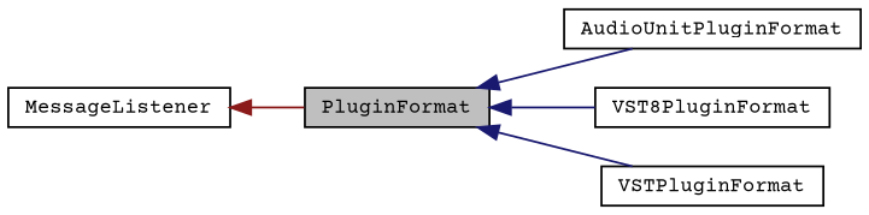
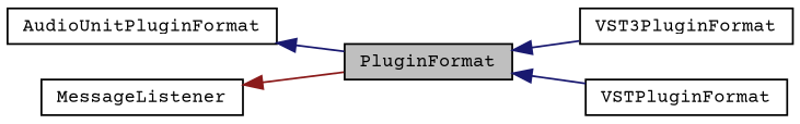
  digraph {
    fontname="Courier Prime"
    rankdir=LR
    node [color=black fontname="Courier Prime" fontsize=10 shape=record]
    edge [color=midnightblue dir=back fontname="Courier Prime" fontsize=10 labelfontname=Helvetica labelfontsize=10 style=solid]
    n1 [fillcolor=grey75 fontcolor=black height=0.2 label=PluginFormat style=filled width=0.4]
    n2 [height=0.2 label=AudioUnitPluginFormat width=0.4]
-   n3 [height=0.2 label=VST8PluginFormat width=0.4]
+   n3 [height=0.2 label=VST3PluginFormat width=0.4]
    n4 [height=0.2 label=VSTPluginFormat width=0.4]
    n5 [height=0.2 label=MessageListener width=0.4]
-   n1 -> n2
+   n2 -> n1
    n1 -> n3
    n1 -> n4
    n5 -> n1 [color=firebrick4]
  }
